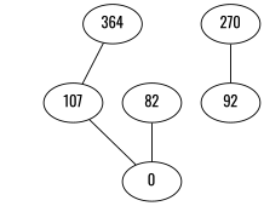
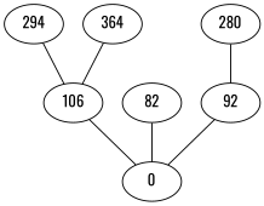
  strict graph {
    fontname=Oswald
    node [fontname=Oswald]
    edge [fontname=Oswald]
    n1 [label=92]
    0
-   107
+   107 [label=106]
    82
+   294
    n6 [label=364]
-   280 [label=270]
+   280
+   n1 -- 0
    107 -- 0
    82 -- 0
+   294 -- 107
    n6 -- 107
    280 -- n1
  }
